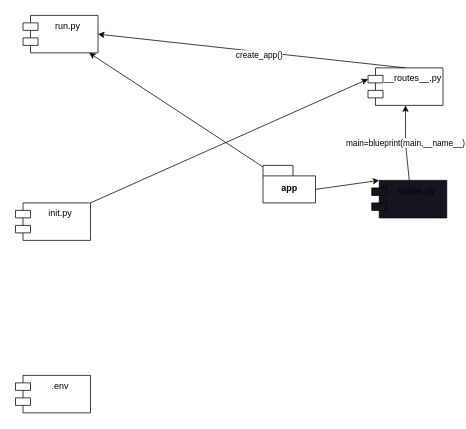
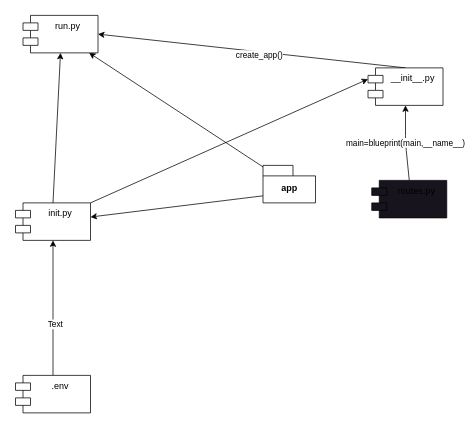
  <mxCell id="0" />
  <mxCell id="1" parent="0" />
  <mxCell id="2" value="" style="edgeStyle=none;html=1;" edge="1" parent="1" source="4" target="5"><mxGeometry relative="1" as="geometry"><mxPoint x="480" y="140" as="targetPoint" /></mxGeometry></mxCell>
- <mxCell id="3" style="edgeStyle=none;html=1;exitX=0;exitY=0;exitDx=70;exitDy=32;exitPerimeter=0;entryX=0;entryY=0;entryDx=10;entryDy=0;entryPerimeter=0;" edge="1" parent="1" source="4" target="13"><mxGeometry relative="1" as="geometry" /></mxCell>
+ <mxCell id="3" style="edgeStyle=none;html=1;exitX=0;exitY=0;exitDx=70;exitDy=32;exitPerimeter=0;" edge="1" parent="1" source="4" target="8"><mxGeometry relative="1" as="geometry" /></mxCell>
  <mxCell id="4" value="app" style="shape=folder;fontStyle=1;spacingTop=10;tabWidth=40;tabHeight=14;tabPosition=left;html=1;" vertex="1" parent="1"><mxGeometry x="350" y="220" width="70" height="50" as="geometry" /></mxCell>
  <mxCell id="5" value="run.py&#10;" style="shape=module;align=left;spacingLeft=20;align=center;verticalAlign=top;" vertex="1" parent="1"><mxGeometry x="30" y="20" width="100" height="50" as="geometry" /></mxCell>
+ <mxCell id="6" style="edgeStyle=none;html=1;exitX=0.5;exitY=0;exitDx=0;exitDy=0;entryX=0.5;entryY=1;entryDx=0;entryDy=0;" edge="1" parent="1" source="8" target="5"><mxGeometry relative="1" as="geometry" /></mxCell>
  <mxCell id="7" style="edgeStyle=none;html=1;exitX=1;exitY=0;exitDx=0;exitDy=0;entryX=0;entryY=0;entryDx=0;entryDy=15;entryPerimeter=0;" edge="1" parent="1" source="8" target="12"><mxGeometry relative="1" as="geometry" /></mxCell>
  <mxCell id="8" value="init.py" style="shape=module;align=left;spacingLeft=20;align=center;verticalAlign=top;" vertex="1" parent="1"><mxGeometry x="20" y="270" width="100" height="50" as="geometry" /></mxCell>
  <mxCell id="9" value="main=blueprint(main,__name__)" style="edgeStyle=none;html=1;entryX=0.5;entryY=1;entryDx=0;entryDy=0;exitX=0.5;exitY=0;exitDx=0;exitDy=0;" edge="1" parent="1" source="13" target="12"><mxGeometry relative="1" as="geometry"><mxPoint x="630" y="170" as="sourcePoint" /><Array as="points"><mxPoint x="540" y="190" /></Array></mxGeometry></mxCell>
  <mxCell id="10" style="edgeStyle=none;html=1;exitX=0.5;exitY=0;exitDx=0;exitDy=0;entryX=1;entryY=0.5;entryDx=0;entryDy=0;" edge="1" parent="1" source="12" target="5"><mxGeometry relative="1" as="geometry" /></mxCell>
  <mxCell id="11" value="create_app()" style="edgeLabel;html=1;align=center;verticalAlign=middle;resizable=0;points=[];" vertex="1" connectable="0" parent="10"><mxGeometry x="-0.05" y="4" relative="1" as="geometry"><mxPoint as="offset" /></mxGeometry></mxCell>
- <mxCell id="12" value="__routes__.py" style="shape=module;align=left;spacingLeft=20;align=center;verticalAlign=top;" vertex="1" parent="1"><mxGeometry x="490" y="90" width="100" height="50" as="geometry" /></mxCell>
+ <mxCell id="12" value="__init__.py" style="shape=module;align=left;spacingLeft=20;align=center;verticalAlign=top;" vertex="1" parent="1"><mxGeometry x="490" y="90" width="100" height="50" as="geometry" /></mxCell>
  <mxCell id="13" value="routes.py" style="shape=module;align=left;spacingLeft=20;align=center;verticalAlign=top;fillColor=rgb(24, 20, 29);" vertex="1" parent="1"><mxGeometry x="495" y="240" width="100" height="50" as="geometry" /></mxCell>
+ <mxCell id="14" style="edgeStyle=none;html=1;exitX=0.5;exitY=0;exitDx=0;exitDy=0;entryX=0.5;entryY=1;entryDx=0;entryDy=0;" edge="1" parent="1" source="16" target="8"><mxGeometry relative="1" as="geometry" /></mxCell>
+ <mxCell id="15" value="Text" style="edgeLabel;html=1;align=center;verticalAlign=middle;resizable=0;points=[];" vertex="1" connectable="0" parent="14"><mxGeometry x="-0.229" y="-2" relative="1" as="geometry"><mxPoint as="offset" /></mxGeometry></mxCell>
  <mxCell id="16" value=".env" style="shape=module;align=left;spacingLeft=20;align=center;verticalAlign=top;" vertex="1" parent="1"><mxGeometry x="20" y="500" width="100" height="50" as="geometry" /></mxCell>
